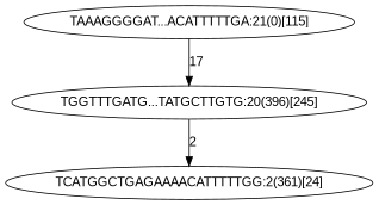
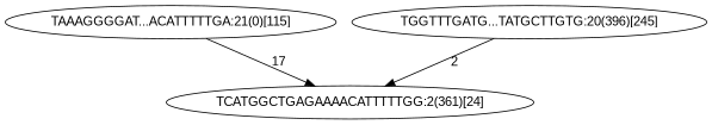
  digraph {
    fontname="Liberation Sans"
    node [fontname="Liberation Sans"]
    edge [fontname="Liberation Sans"]
    n1 [label="TAAAGGGGAT...ACATTTTTGA:21(0)[115]"]
    n2 [label="TGGTTTGATG...TATGCTTGTG:20(396)[245]"]
    n3 [label="TCATGGCTGAGAAAACATTTTTGG:2(361)[24]"]
-   n1 -> n2 [label=17]
+   n1 -> n3 [label=17]
    n2 -> n3 [label=2]
  }
